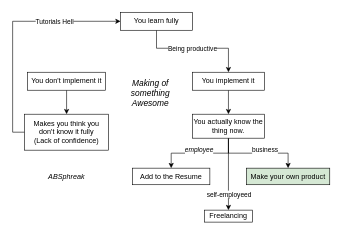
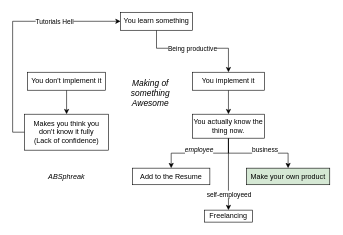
  <mxCell id="0" />
  <mxCell id="1" parent="0" />
  <mxCell id="2" style="edgeStyle=orthogonalEdgeStyle;rounded=0;orthogonalLoop=1;jettySize=auto;html=1;" parent="1" source="4" target="11" edge="1"><mxGeometry relative="1" as="geometry"><Array as="points"><mxPoint x="260" y="80" /><mxPoint x="380" y="80" /></Array></mxGeometry></mxCell>
  <mxCell id="3" value="Being productive&lt;br&gt;" style="edgeLabel;html=1;align=center;verticalAlign=middle;resizable=0;points=[];" parent="2" vertex="1" connectable="0"><mxGeometry x="0.046" y="-2" relative="1" as="geometry"><mxPoint x="-9.17" y="-2" as="offset" /></mxGeometry></mxCell>
- <mxCell id="4" value="You learn fully" style="rounded=0;whiteSpace=wrap;html=1;direction=east;" parent="1" vertex="1"><mxGeometry x="200" y="20" width="120" height="30" as="geometry" /></mxCell>
+ <mxCell id="4" value="You learn something" style="rounded=0;whiteSpace=wrap;html=1;direction=east;" parent="1" vertex="1"><mxGeometry x="200" y="20" width="120" height="30" as="geometry" /></mxCell>
  <mxCell id="5" style="edgeStyle=orthogonalEdgeStyle;rounded=0;orthogonalLoop=1;jettySize=auto;html=1;entryX=0.5;entryY=0;entryDx=0;entryDy=0;" parent="1" source="6" target="9" edge="1"><mxGeometry relative="1" as="geometry" /></mxCell>
  <mxCell id="6" value="You don't implement it" style="rounded=0;whiteSpace=wrap;html=1;direction=east;" parent="1" vertex="1"><mxGeometry x="45" y="120" width="130" height="30" as="geometry" /></mxCell>
  <mxCell id="7" style="edgeStyle=orthogonalEdgeStyle;rounded=0;orthogonalLoop=1;jettySize=auto;html=1;entryX=0;entryY=0.5;entryDx=0;entryDy=0;" parent="1" source="9" target="4" edge="1"><mxGeometry relative="1" as="geometry"><Array as="points"><mxPoint x="20" y="220" /><mxPoint x="20" y="35" /></Array></mxGeometry></mxCell>
  <mxCell id="8" value="Tutorials Hell" style="edgeLabel;html=1;align=center;verticalAlign=middle;resizable=0;points=[];" parent="7" vertex="1" connectable="0"><mxGeometry x="0.184" y="1" relative="1" as="geometry"><mxPoint x="46.67" y="1" as="offset" /></mxGeometry></mxCell>
  <mxCell id="9" value="Makes you think you don't know it fully&lt;br&gt;(Lack of confidence)" style="whiteSpace=wrap;html=1;direction=east;" parent="1" vertex="1"><mxGeometry x="40" y="190" width="140" height="60" as="geometry" /></mxCell>
  <mxCell id="10" style="edgeStyle=orthogonalEdgeStyle;rounded=0;orthogonalLoop=1;jettySize=auto;html=1;entryX=0.5;entryY=0;entryDx=0;entryDy=0;" parent="1" source="11" target="18" edge="1"><mxGeometry relative="1" as="geometry" /></mxCell>
  <mxCell id="11" value="You implement it" style="whiteSpace=wrap;html=1;direction=east;" parent="1" vertex="1"><mxGeometry x="320" y="120" width="120" height="30" as="geometry" /></mxCell>
  <mxCell id="12" style="edgeStyle=orthogonalEdgeStyle;rounded=0;orthogonalLoop=1;jettySize=auto;html=1;entryX=0.5;entryY=0;entryDx=0;entryDy=0;" parent="1" source="18" target="19" edge="1"><mxGeometry relative="1" as="geometry" /></mxCell>
  <mxCell id="13" value="&lt;i&gt;employee&lt;/i&gt;" style="edgeLabel;html=1;align=center;verticalAlign=middle;resizable=0;points=[];" parent="12" vertex="1" connectable="0"><mxGeometry x="0.292" relative="1" as="geometry"><mxPoint x="19" y="-5.03" as="offset" /></mxGeometry></mxCell>
  <mxCell id="14" style="edgeStyle=orthogonalEdgeStyle;rounded=0;orthogonalLoop=1;jettySize=auto;html=1;" parent="1" source="18" target="20" edge="1"><mxGeometry relative="1" as="geometry" /></mxCell>
  <mxCell id="15" value="business" style="edgeLabel;html=1;align=center;verticalAlign=middle;resizable=0;points=[];" parent="14" vertex="1" connectable="0"><mxGeometry x="0.133" y="-1" relative="1" as="geometry"><mxPoint x="0.43" y="-6.03" as="offset" /></mxGeometry></mxCell>
  <mxCell id="16" style="edgeStyle=orthogonalEdgeStyle;rounded=0;orthogonalLoop=1;jettySize=auto;html=1;" parent="1" source="18" target="22" edge="1"><mxGeometry relative="1" as="geometry" /></mxCell>
  <mxCell id="17" value="self-employeed" style="edgeLabel;html=1;align=center;verticalAlign=middle;resizable=0;points=[];direction=south;rotation=0;" parent="16" vertex="1" connectable="0"><mxGeometry x="0.283" y="1" relative="1" as="geometry"><mxPoint x="-1" y="16" as="offset" /></mxGeometry></mxCell>
  <mxCell id="18" value="You actually know the thing now." style="whiteSpace=wrap;html=1;direction=east;" parent="1" vertex="1"><mxGeometry x="320" y="190" width="120" height="40" as="geometry" /></mxCell>
  <mxCell id="19" value="Add to the Resume" style="whiteSpace=wrap;html=1;" parent="1" vertex="1"><mxGeometry x="220" y="280" width="129" height="27.64" as="geometry" /></mxCell>
  <mxCell id="20" value="Make your own product" style="whiteSpace=wrap;html=1;fillColor=#d5e8d4;" parent="1" vertex="1"><mxGeometry x="410" y="280" width="139" height="27.64" as="geometry" /></mxCell>
  <mxCell id="21" value="&lt;i&gt;&lt;font style=&quot;font-size: 14px&quot;&gt;Making of something Awesome&lt;/font&gt;&lt;/i&gt;" style="text;html=1;strokeColor=none;fillColor=none;align=center;verticalAlign=middle;whiteSpace=wrap;rounded=0;" parent="1" vertex="1"><mxGeometry x="190" y="130" width="120" height="50" as="geometry" /></mxCell>
  <mxCell id="22" value="Freelancing" style="whiteSpace=wrap;html=1;" parent="1" vertex="1"><mxGeometry x="340" y="350" width="80" height="20" as="geometry" /></mxCell>
  <mxCell id="23" value="&lt;i&gt;ABSphreak&lt;/i&gt;" style="text;html=1;strokeColor=none;fillColor=none;align=center;verticalAlign=middle;whiteSpace=wrap;rounded=0;" vertex="1" parent="1"><mxGeometry x="90" y="283.82" width="40" height="20" as="geometry" /></mxCell>
